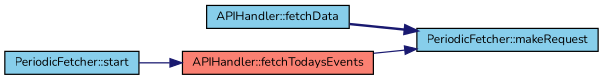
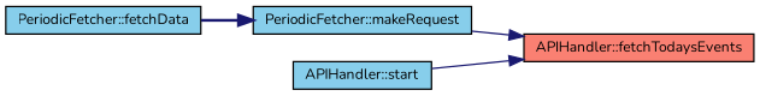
  digraph {
    fontname=Nunito
    rankdir=RL
    node [color=black fillcolor=skyblue fontname=Nunito fontsize=10 shape=record style=filled]
    edge [color=midnightblue dir=back fontname=Nunito fontsize=10 labelfontname=Helvetica labelfontsize=10 style=solid]
    n1 [fontcolor=black height=0.2 label="PeriodicFetcher::makeRequest" width=0.4]
-   n2 [height=0.2 label="APIHandler::fetchData" width=0.4]
+   n2 [height=0.2 label="PeriodicFetcher::fetchData" width=0.4]
    n3 [fillcolor=salmon height=0.2 label="APIHandler::fetchTodaysEvents" width=0.4]
-   n4 [height=0.2 label="PeriodicFetcher::start" width=0.4]
+   n4 [height=0.2 label="APIHandler::start" width=0.4]
    n1 -> n2 [style=bold]
-   n1 -> n3
+   n3 -> n1
    n3 -> n4
  }
